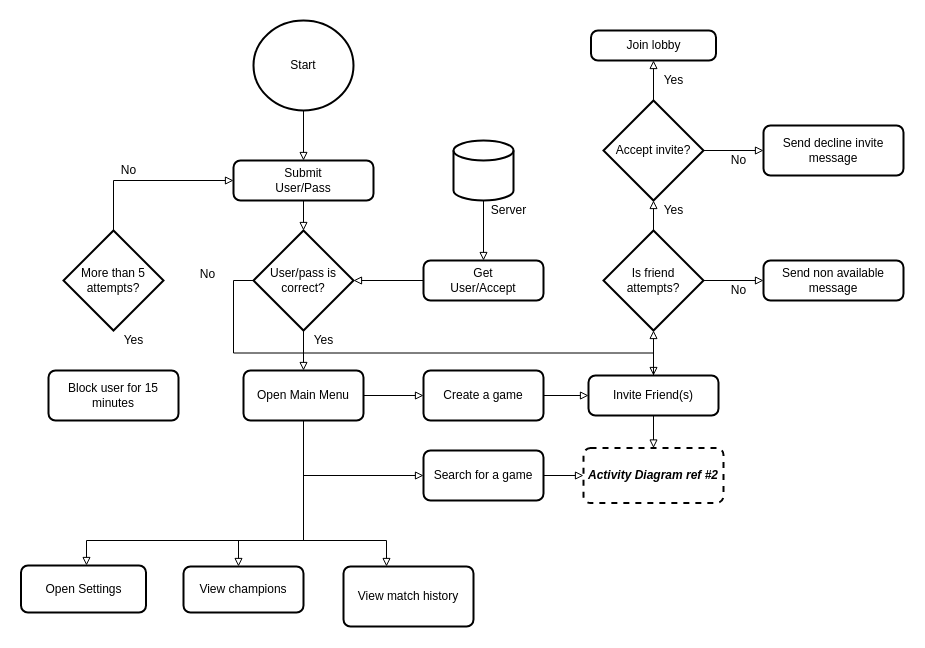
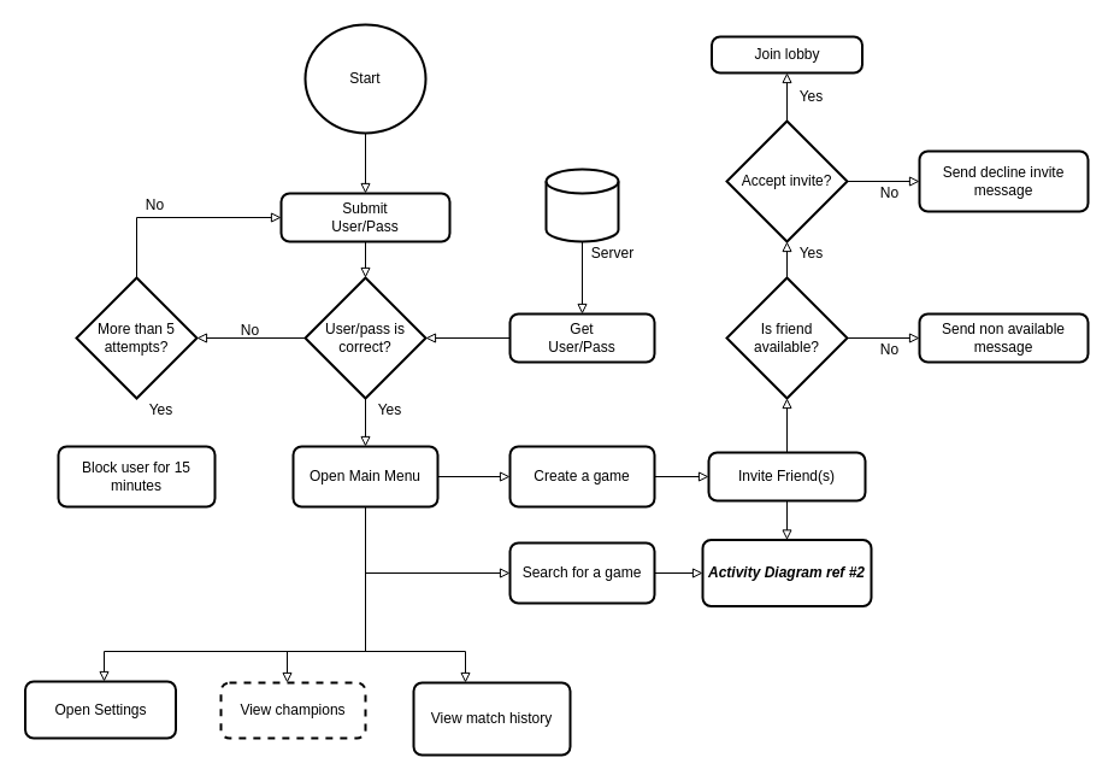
  <mxCell id="0" />
  <mxCell id="1" parent="0" />
  <mxCell id="2" value="" style="strokeWidth=2;html=1;shape=mxgraph.flowchart.database;whiteSpace=wrap;" vertex="1" parent="1"><mxGeometry x="453" y="140" width="60" height="60" as="geometry" /></mxCell>
  <mxCell id="3" value="Server" style="text;html=1;align=center;verticalAlign=middle;resizable=0;points=[];autosize=1;" vertex="1" parent="1"><mxGeometry x="483" y="200" width="50" height="20" as="geometry" /></mxCell>
- <mxCell id="4" style="edgeStyle=orthogonalEdgeStyle;rounded=0;orthogonalLoop=1;jettySize=auto;html=1;exitX=0;exitY=0.5;exitDx=0;exitDy=0;exitPerimeter=0;endArrow=block;endFill=0;" edge="1" parent="1" source="6" target="32"><mxGeometry relative="1" as="geometry" /></mxCell>
+ <mxCell id="4" style="edgeStyle=orthogonalEdgeStyle;rounded=0;orthogonalLoop=1;jettySize=auto;html=1;exitX=0;exitY=0.5;exitDx=0;exitDy=0;exitPerimeter=0;entryX=1;entryY=0.5;entryDx=0;entryDy=0;entryPerimeter=0;endArrow=block;endFill=0;" edge="1" parent="1" source="6" target="13"><mxGeometry relative="1" as="geometry" /></mxCell>
  <mxCell id="5" style="edgeStyle=orthogonalEdgeStyle;rounded=0;orthogonalLoop=1;jettySize=auto;html=1;exitX=0.5;exitY=1;exitDx=0;exitDy=0;exitPerimeter=0;entryX=0.5;entryY=0;entryDx=0;entryDy=0;endArrow=block;endFill=0;" edge="1" parent="1" source="6" target="23"><mxGeometry relative="1" as="geometry" /></mxCell>
  <mxCell id="6" value="User/pass is&lt;br&gt;correct?" style="strokeWidth=2;html=1;shape=mxgraph.flowchart.decision;whiteSpace=wrap;" vertex="1" parent="1"><mxGeometry x="253" y="230" width="100" height="100" as="geometry" /></mxCell>
  <mxCell id="7" style="edgeStyle=orthogonalEdgeStyle;rounded=0;orthogonalLoop=1;jettySize=auto;html=1;exitX=0.5;exitY=1;exitDx=0;exitDy=0;entryX=0.5;entryY=0;entryDx=0;entryDy=0;entryPerimeter=0;endArrow=block;endFill=0;" edge="1" parent="1" source="8" target="6"><mxGeometry relative="1" as="geometry" /></mxCell>
  <mxCell id="8" value="Submit&lt;br&gt;User/Pass" style="rounded=1;whiteSpace=wrap;html=1;absoluteArcSize=1;arcSize=14;strokeWidth=2;" vertex="1" parent="1"><mxGeometry x="233" y="160" width="140" height="40" as="geometry" /></mxCell>
  <mxCell id="9" style="edgeStyle=orthogonalEdgeStyle;rounded=0;orthogonalLoop=1;jettySize=auto;html=1;exitX=0;exitY=0.5;exitDx=0;exitDy=0;endArrow=block;endFill=0;" edge="1" parent="1" source="10" target="6"><mxGeometry relative="1" as="geometry"><mxPoint x="273" y="290" as="targetPoint" /></mxGeometry></mxCell>
- <mxCell id="10" value="Get&lt;br&gt;User/Accept" style="rounded=1;whiteSpace=wrap;html=1;absoluteArcSize=1;arcSize=14;strokeWidth=2;" vertex="1" parent="1"><mxGeometry x="423" y="260" width="120" height="40" as="geometry" /></mxCell>
+ <mxCell id="10" value="Get&lt;br&gt;User/Pass" style="rounded=1;whiteSpace=wrap;html=1;absoluteArcSize=1;arcSize=14;strokeWidth=2;" vertex="1" parent="1"><mxGeometry x="423" y="260" width="120" height="40" as="geometry" /></mxCell>
  <mxCell id="11" style="edgeStyle=orthogonalEdgeStyle;rounded=0;orthogonalLoop=1;jettySize=auto;html=1;endArrow=block;endFill=0;" edge="1" parent="1" source="2" target="10"><mxGeometry relative="1" as="geometry"><mxPoint x="163" y="220" as="sourcePoint" /><mxPoint x="163" y="250" as="targetPoint" /><Array as="points"><mxPoint x="483" y="150" /></Array></mxGeometry></mxCell>
  <mxCell id="12" style="edgeStyle=orthogonalEdgeStyle;rounded=0;orthogonalLoop=1;jettySize=auto;html=1;exitX=0.5;exitY=0;exitDx=0;exitDy=0;exitPerimeter=0;entryX=0;entryY=0.5;entryDx=0;entryDy=0;endArrow=block;endFill=0;" edge="1" parent="1" source="13" target="8"><mxGeometry relative="1" as="geometry" /></mxCell>
  <mxCell id="13" value="More than 5 attempts?" style="strokeWidth=2;html=1;shape=mxgraph.flowchart.decision;whiteSpace=wrap;" vertex="1" parent="1"><mxGeometry x="63" y="230" width="100" height="100" as="geometry" /></mxCell>
  <mxCell id="14" value="No" style="text;html=1;align=center;verticalAlign=middle;resizable=0;points=[];autosize=1;" vertex="1" parent="1"><mxGeometry x="192" y="264" width="30" height="20" as="geometry" /></mxCell>
  <mxCell id="15" value="No" style="text;html=1;align=center;verticalAlign=middle;resizable=0;points=[];autosize=1;" vertex="1" parent="1"><mxGeometry x="113" y="160" width="30" height="20" as="geometry" /></mxCell>
  <mxCell id="16" value="Block user for 15 minutes" style="rounded=1;whiteSpace=wrap;html=1;absoluteArcSize=1;arcSize=14;strokeWidth=2;" vertex="1" parent="1"><mxGeometry x="48" y="370" width="130" height="50" as="geometry" /></mxCell>
  <mxCell id="17" value="Yes" style="text;html=1;align=center;verticalAlign=middle;resizable=0;points=[];autosize=1;" vertex="1" parent="1"><mxGeometry x="113" y="330" width="40" height="20" as="geometry" /></mxCell>
  <mxCell id="18" style="edgeStyle=orthogonalEdgeStyle;rounded=0;orthogonalLoop=1;jettySize=auto;html=1;exitX=1;exitY=0.5;exitDx=0;exitDy=0;endArrow=block;endFill=0;" edge="1" parent="1" source="23" target="26"><mxGeometry relative="1" as="geometry" /></mxCell>
  <mxCell id="19" style="edgeStyle=orthogonalEdgeStyle;rounded=0;orthogonalLoop=1;jettySize=auto;html=1;exitX=0.5;exitY=1;exitDx=0;exitDy=0;entryX=0;entryY=0.5;entryDx=0;entryDy=0;endArrow=block;endFill=0;" edge="1" parent="1" source="23" target="28"><mxGeometry relative="1" as="geometry" /></mxCell>
  <mxCell id="20" style="edgeStyle=orthogonalEdgeStyle;rounded=0;orthogonalLoop=1;jettySize=auto;html=1;exitX=0.5;exitY=1;exitDx=0;exitDy=0;endArrow=block;endFill=0;" edge="1" parent="1" source="23" target="46"><mxGeometry relative="1" as="geometry"><Array as="points"><mxPoint x="303" y="540" /><mxPoint x="86" y="540" /></Array></mxGeometry></mxCell>
  <mxCell id="21" style="edgeStyle=orthogonalEdgeStyle;rounded=0;orthogonalLoop=1;jettySize=auto;html=1;exitX=0.5;exitY=1;exitDx=0;exitDy=0;endArrow=block;endFill=0;" edge="1" parent="1" source="23" target="47"><mxGeometry relative="1" as="geometry"><Array as="points"><mxPoint x="303" y="540" /><mxPoint x="238" y="540" /></Array></mxGeometry></mxCell>
  <mxCell id="22" style="edgeStyle=orthogonalEdgeStyle;rounded=0;orthogonalLoop=1;jettySize=auto;html=1;exitX=0.5;exitY=1;exitDx=0;exitDy=0;endArrow=block;endFill=0;" edge="1" parent="1" source="23" target="48"><mxGeometry relative="1" as="geometry"><Array as="points"><mxPoint x="303" y="540" /><mxPoint x="386" y="540" /></Array></mxGeometry></mxCell>
  <mxCell id="23" value="Open Main Menu" style="rounded=1;whiteSpace=wrap;html=1;absoluteArcSize=1;arcSize=14;strokeWidth=2;" vertex="1" parent="1"><mxGeometry x="243" y="370" width="120" height="50" as="geometry" /></mxCell>
  <mxCell id="24" value="Yes" style="text;html=1;align=center;verticalAlign=middle;resizable=0;points=[];autosize=1;" vertex="1" parent="1"><mxGeometry x="303" y="330" width="40" height="20" as="geometry" /></mxCell>
  <mxCell id="25" style="edgeStyle=orthogonalEdgeStyle;rounded=0;orthogonalLoop=1;jettySize=auto;html=1;exitX=1;exitY=0.5;exitDx=0;exitDy=0;endArrow=block;endFill=0;" edge="1" parent="1" source="26" target="32"><mxGeometry relative="1" as="geometry" /></mxCell>
  <mxCell id="26" value="Create a game" style="rounded=1;whiteSpace=wrap;html=1;absoluteArcSize=1;arcSize=14;strokeWidth=2;" vertex="1" parent="1"><mxGeometry x="423" y="370" width="120" height="50" as="geometry" /></mxCell>
  <mxCell id="27" style="edgeStyle=orthogonalEdgeStyle;rounded=0;orthogonalLoop=1;jettySize=auto;html=1;exitX=1;exitY=0.5;exitDx=0;exitDy=0;endArrow=block;endFill=0;" edge="1" parent="1" source="28" target="29"><mxGeometry relative="1" as="geometry"><mxPoint x="583" y="475" as="targetPoint" /></mxGeometry></mxCell>
  <mxCell id="28" value="Search for a game" style="rounded=1;whiteSpace=wrap;html=1;absoluteArcSize=1;arcSize=14;strokeWidth=2;" vertex="1" parent="1"><mxGeometry x="423" y="450" width="120" height="50" as="geometry" /></mxCell>
- <mxCell id="29" value="&lt;b&gt;&lt;i&gt;Activity Diagram ref #2&lt;/i&gt;&lt;/b&gt;" style="rounded=1;whiteSpace=wrap;html=1;absoluteArcSize=1;arcSize=14;strokeWidth=2;dashed=1;" vertex="1" parent="1"><mxGeometry x="583" y="447.5" width="140" height="55" as="geometry" /></mxCell>
+ <mxCell id="29" value="&lt;b&gt;&lt;i&gt;Activity Diagram ref #2&lt;/i&gt;&lt;/b&gt;" style="rounded=1;whiteSpace=wrap;html=1;absoluteArcSize=1;arcSize=14;strokeWidth=2;" vertex="1" parent="1"><mxGeometry x="583" y="447.5" width="140" height="55" as="geometry" /></mxCell>
  <mxCell id="30" style="edgeStyle=orthogonalEdgeStyle;rounded=0;orthogonalLoop=1;jettySize=auto;html=1;exitX=0.5;exitY=0;exitDx=0;exitDy=0;endArrow=block;endFill=0;" edge="1" parent="1" source="32" target="35"><mxGeometry relative="1" as="geometry" /></mxCell>
  <mxCell id="31" style="edgeStyle=orthogonalEdgeStyle;rounded=0;orthogonalLoop=1;jettySize=auto;html=1;exitX=0.5;exitY=1;exitDx=0;exitDy=0;endArrow=block;endFill=0;" edge="1" parent="1" source="32" target="29"><mxGeometry relative="1" as="geometry" /></mxCell>
  <mxCell id="32" value="Invite Friend(s)" style="rounded=1;whiteSpace=wrap;html=1;absoluteArcSize=1;arcSize=14;strokeWidth=2;" vertex="1" parent="1"><mxGeometry x="588" y="375" width="130" height="40" as="geometry" /></mxCell>
  <mxCell id="33" value="" style="edgeStyle=orthogonalEdgeStyle;rounded=0;orthogonalLoop=1;jettySize=auto;html=1;endArrow=block;endFill=0;" edge="1" parent="1" source="35" target="38"><mxGeometry relative="1" as="geometry" /></mxCell>
  <mxCell id="34" style="edgeStyle=orthogonalEdgeStyle;rounded=0;orthogonalLoop=1;jettySize=auto;html=1;exitX=1;exitY=0.5;exitDx=0;exitDy=0;exitPerimeter=0;endArrow=block;endFill=0;" edge="1" parent="1" source="35" target="42"><mxGeometry relative="1" as="geometry" /></mxCell>
- <mxCell id="35" value="Is friend attempts?" style="strokeWidth=2;html=1;shape=mxgraph.flowchart.decision;whiteSpace=wrap;" vertex="1" parent="1"><mxGeometry x="603" y="230" width="100" height="100" as="geometry" /></mxCell>
+ <mxCell id="35" value="Is friend available?" style="strokeWidth=2;html=1;shape=mxgraph.flowchart.decision;whiteSpace=wrap;" vertex="1" parent="1"><mxGeometry x="603" y="230" width="100" height="100" as="geometry" /></mxCell>
  <mxCell id="36" style="edgeStyle=orthogonalEdgeStyle;rounded=0;orthogonalLoop=1;jettySize=auto;html=1;exitX=0.5;exitY=0;exitDx=0;exitDy=0;exitPerimeter=0;endArrow=block;endFill=0;" edge="1" parent="1" source="38" target="39"><mxGeometry relative="1" as="geometry"><mxPoint x="648" as="targetPoint" y="50" /></mxGeometry></mxCell>
  <mxCell id="37" style="edgeStyle=orthogonalEdgeStyle;rounded=0;orthogonalLoop=1;jettySize=auto;html=1;exitX=1;exitY=0.5;exitDx=0;exitDy=0;exitPerimeter=0;endArrow=block;endFill=0;" edge="1" parent="1" source="38" target="44"><mxGeometry relative="1" as="geometry" /></mxCell>
  <mxCell id="38" value="Accept invite?" style="strokeWidth=2;html=1;shape=mxgraph.flowchart.decision;whiteSpace=wrap;" vertex="1" parent="1"><mxGeometry x="603" y="100" width="100" height="100" as="geometry" /></mxCell>
  <mxCell id="39" value="Join lobby" style="rounded=1;whiteSpace=wrap;html=1;absoluteArcSize=1;arcSize=14;strokeWidth=2;" vertex="1" parent="1"><mxGeometry x="590.5" y="30" width="125" height="30" as="geometry" /></mxCell>
  <mxCell id="40" value="Yes" style="text;html=1;align=center;verticalAlign=middle;resizable=0;points=[];autosize=1;" vertex="1" parent="1"><mxGeometry x="653" y="70" width="40" height="20" as="geometry" /></mxCell>
  <mxCell id="41" value="Yes" style="text;html=1;align=center;verticalAlign=middle;resizable=0;points=[];autosize=1;" vertex="1" parent="1"><mxGeometry x="653" y="200" width="40" height="20" as="geometry" /></mxCell>
  <mxCell id="42" value="Send non available message" style="rounded=1;whiteSpace=wrap;html=1;absoluteArcSize=1;arcSize=14;strokeWidth=2;" vertex="1" parent="1"><mxGeometry x="763" y="260" width="140" height="40" as="geometry" /></mxCell>
  <mxCell id="43" value="No" style="text;html=1;align=center;verticalAlign=middle;resizable=0;points=[];autosize=1;" vertex="1" parent="1"><mxGeometry x="723" y="280" width="30" height="20" as="geometry" /></mxCell>
  <mxCell id="44" value="Send decline invite message" style="rounded=1;whiteSpace=wrap;html=1;absoluteArcSize=1;arcSize=14;strokeWidth=2;" vertex="1" parent="1"><mxGeometry x="763" y="125" width="140" height="50" as="geometry" /></mxCell>
  <mxCell id="45" value="No" style="text;html=1;align=center;verticalAlign=middle;resizable=0;points=[];autosize=1;" vertex="1" parent="1"><mxGeometry x="723" y="150" width="30" height="20" as="geometry" /></mxCell>
  <mxCell id="46" value="Open Settings" style="rounded=1;whiteSpace=wrap;html=1;absoluteArcSize=1;arcSize=14;strokeWidth=2;" vertex="1" parent="1"><mxGeometry x="20.5" y="565" width="125" height="47" as="geometry" /></mxCell>
- <mxCell id="47" value="View champions" style="rounded=1;whiteSpace=wrap;html=1;absoluteArcSize=1;arcSize=14;strokeWidth=2;" vertex="1" parent="1"><mxGeometry x="183" y="566" width="120" height="46" as="geometry" /></mxCell>
+ <mxCell id="47" value="View champions" style="rounded=1;whiteSpace=wrap;html=1;absoluteArcSize=1;arcSize=14;strokeWidth=2;dashed=1;" vertex="1" parent="1"><mxGeometry x="183" y="566" width="120" height="46" as="geometry" /></mxCell>
  <mxCell id="48" value="View match history" style="rounded=1;whiteSpace=wrap;html=1;absoluteArcSize=1;arcSize=14;strokeWidth=2;" vertex="1" parent="1"><mxGeometry x="343" y="566" width="130" height="60" as="geometry" /></mxCell>
  <mxCell id="49" style="edgeStyle=orthogonalEdgeStyle;rounded=0;orthogonalLoop=1;jettySize=auto;html=1;endArrow=block;endFill=0;" edge="1" parent="1" source="50" target="8"><mxGeometry relative="1" as="geometry" /></mxCell>
  <mxCell id="50" value="Start" style="strokeWidth=2;html=1;shape=mxgraph.flowchart.start_2;whiteSpace=wrap;" vertex="1" parent="1"><mxGeometry x="253" y="20" width="100" height="90" as="geometry" /></mxCell>
